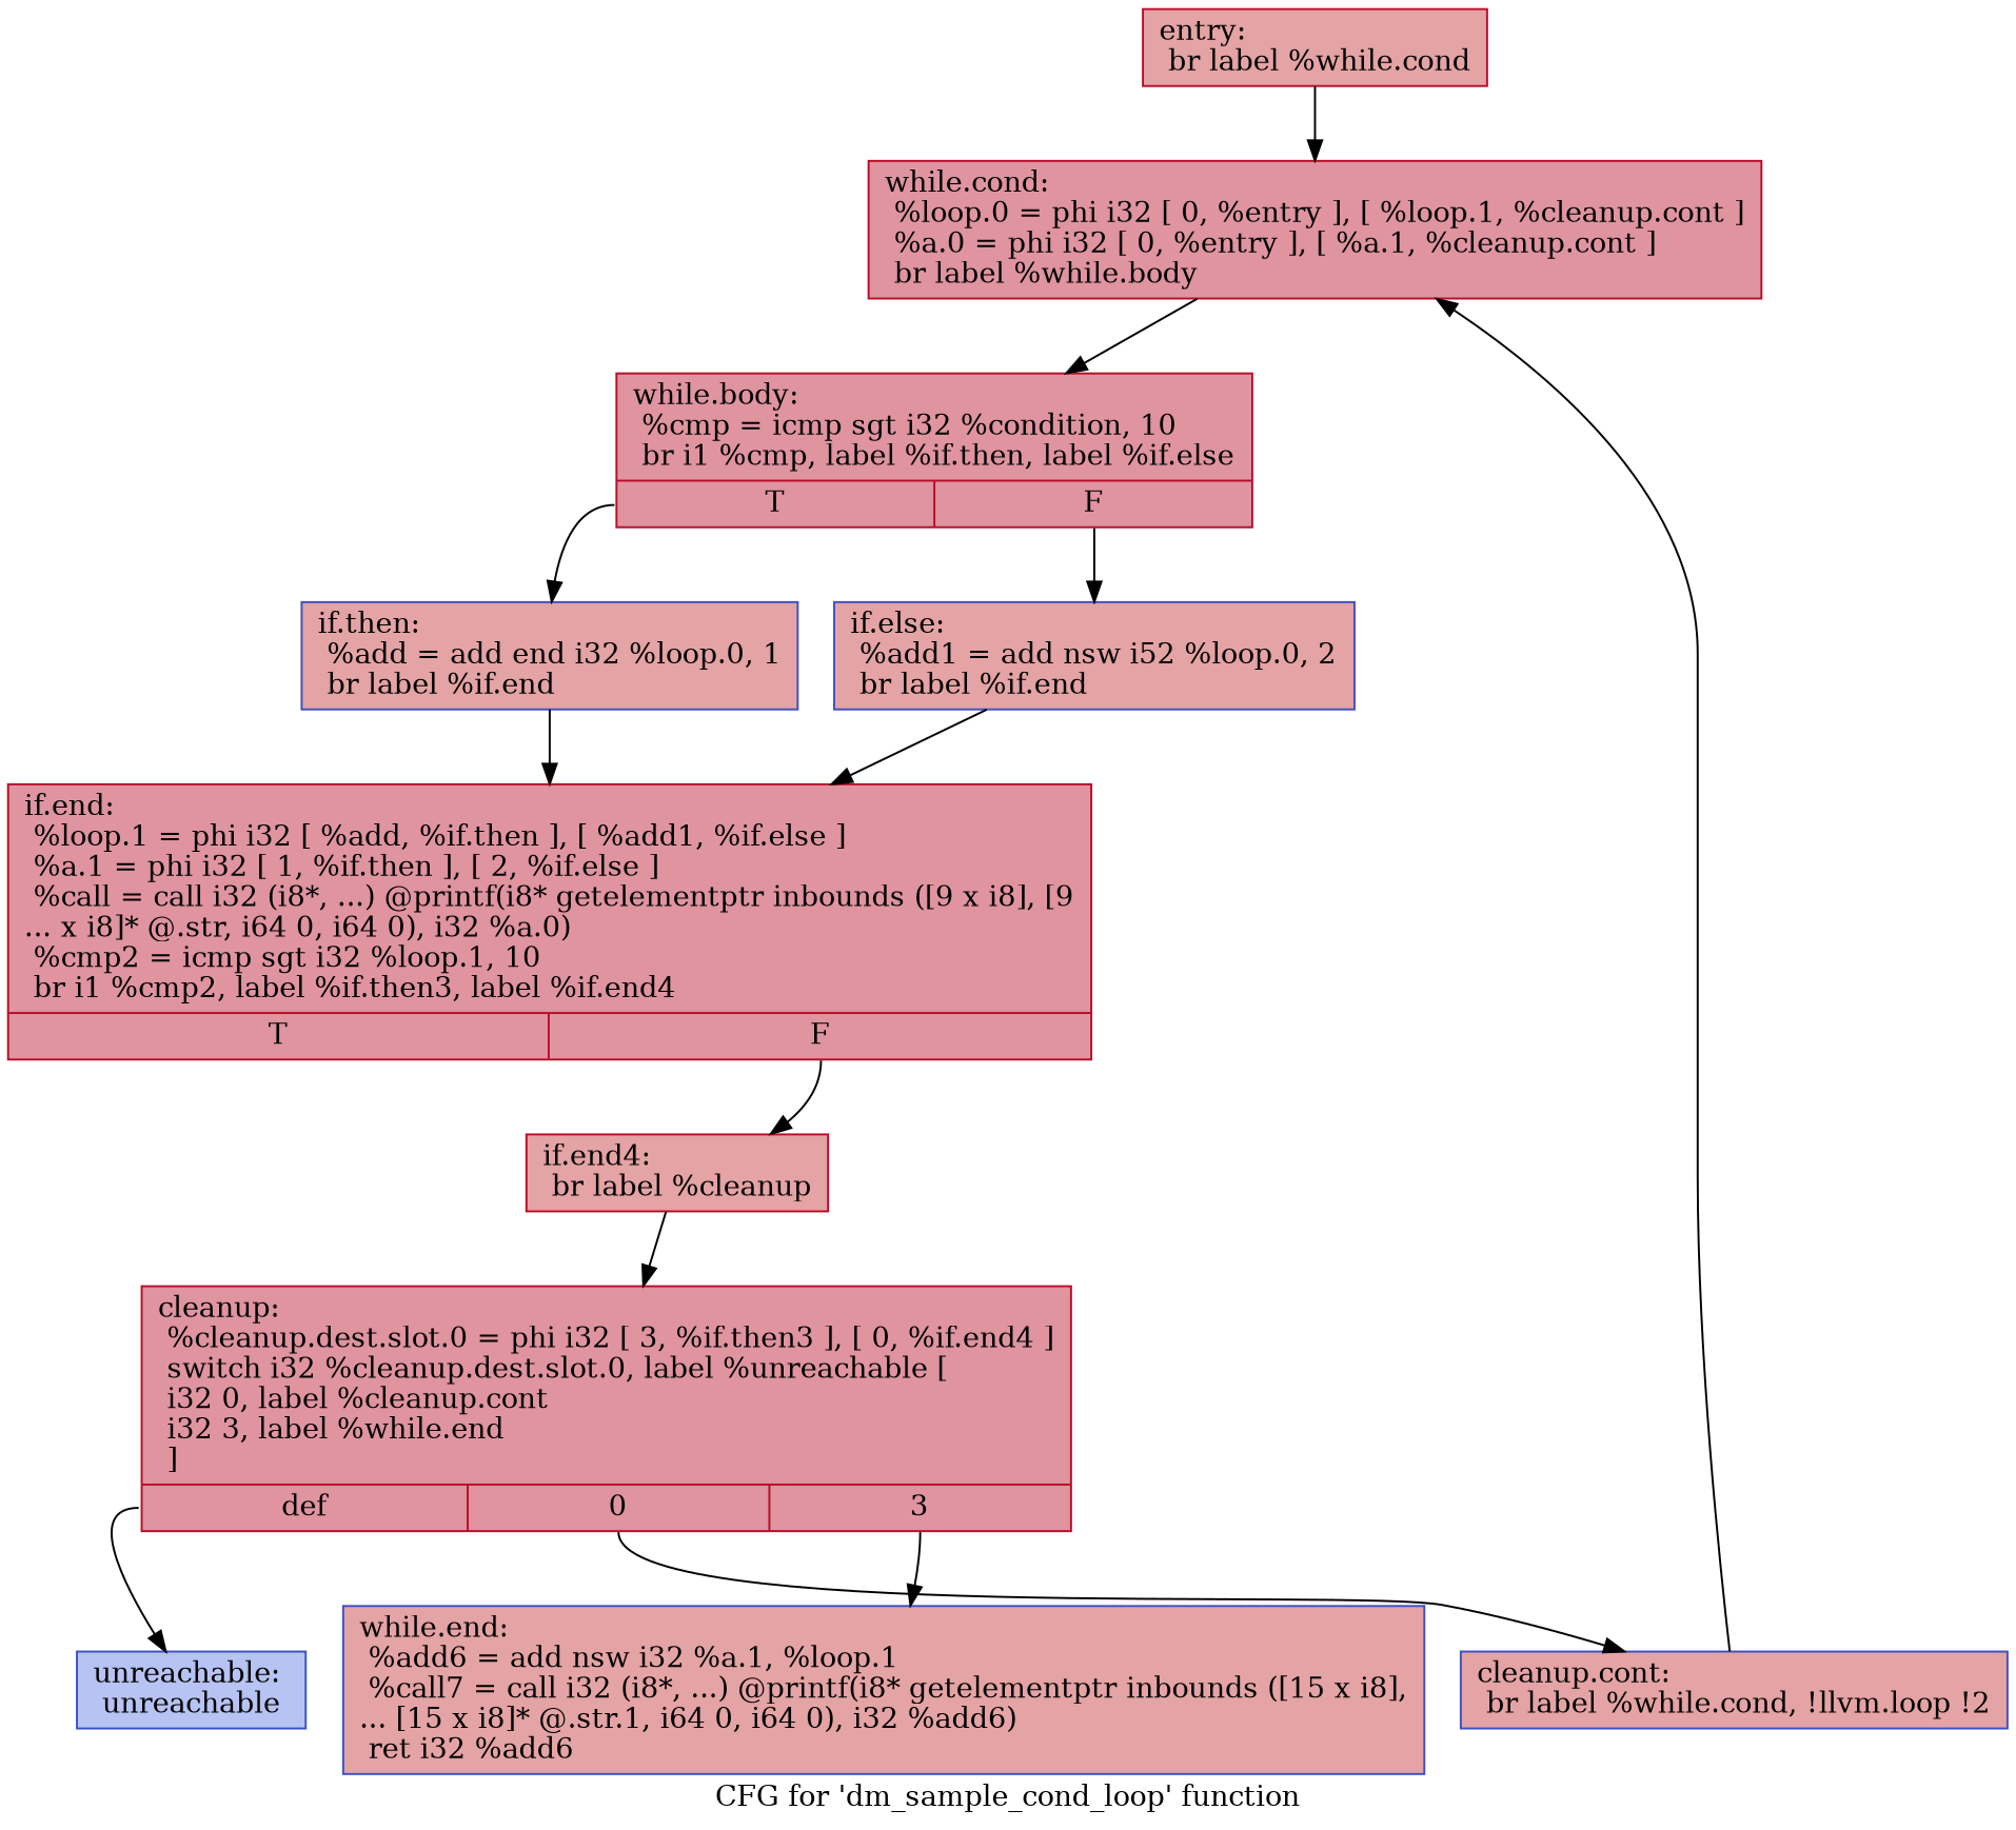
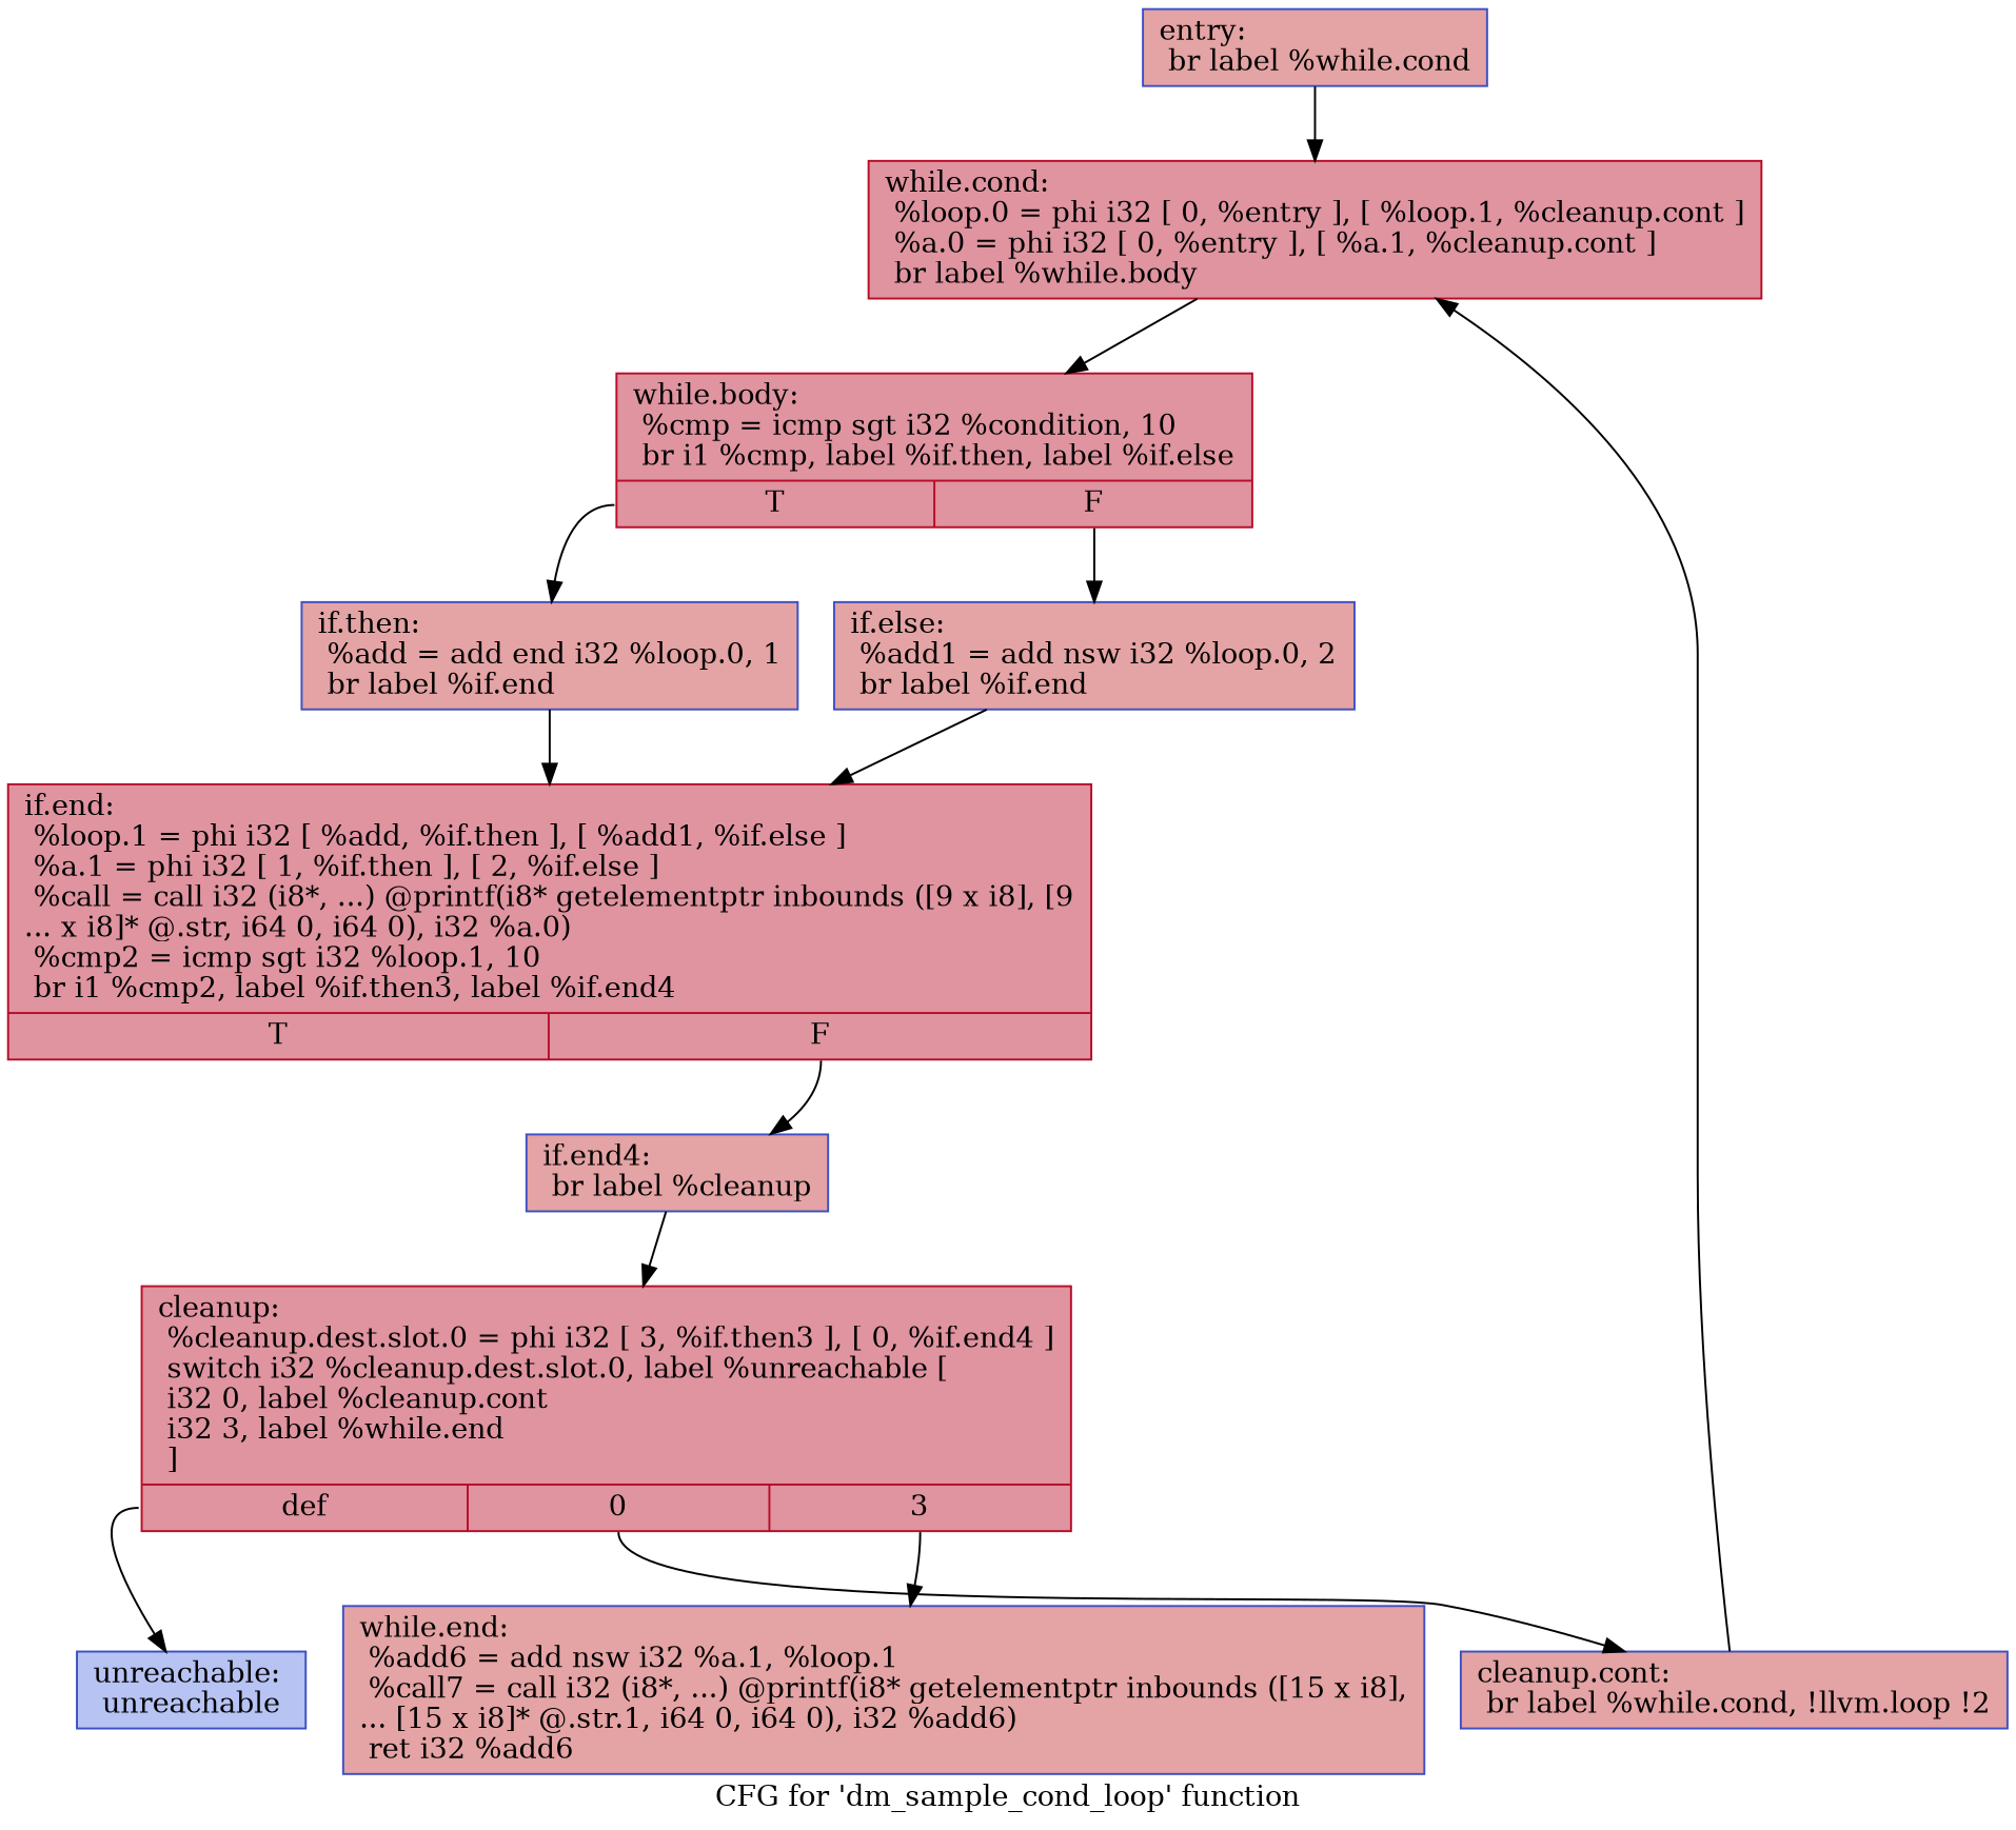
  digraph {
    label="CFG for 'dm_sample_cond_loop' function"
    node [color="#3d50c3ff" fillcolor="#c32e3170" shape=record style=filled]
-   n1 [color="#b70d28ff" label="{entry:\l  br label %while.cond\l}"]
+   n1 [label="{entry:\l  br label %while.cond\l}"]
    n2 [color="#b70d28ff" fillcolor="#b70d2870" label="{while.cond:                                       \l  %loop.0 = phi i32 [ 0, %entry ], [ %loop.1, %cleanup.cont ]\l  %a.0 = phi i32 [ 0, %entry ], [ %a.1, %cleanup.cont ]\l  br label %while.body\l}"]
    n3 [color="#b70d28ff" fillcolor="#b70d2870" label="{while.body:                                       \l  %cmp = icmp sgt i32 %condition, 10\l  br i1 %cmp, label %if.then, label %if.else\l|{<s0>T|<s1>F}}"]
    n4 [label="{if.then:                                          \l  %add = add end i32 %loop.0, 1\l  br label %if.end\l}"]
-   n5 [label="{if.else:                                          \l  %add1 = add nsw i52 %loop.0, 2\l  br label %if.end\l}"]
+   n5 [label="{if.else:                                          \l  %add1 = add nsw i32 %loop.0, 2\l  br label %if.end\l}"]
    n6 [color="#b70d28ff" fillcolor="#b70d2870" label="{if.end:                                           \l  %loop.1 = phi i32 [ %add, %if.then ], [ %add1, %if.else ]\l  %a.1 = phi i32 [ 1, %if.then ], [ 2, %if.else ]\l  %call = call i32 (i8*, ...) @printf(i8* getelementptr inbounds ([9 x i8], [9\l... x i8]* @.str, i64 0, i64 0), i32 %a.0)\l  %cmp2 = icmp sgt i32 %loop.1, 10\l  br i1 %cmp2, label %if.then3, label %if.end4\l|{<s0>T|<s1>F}}"]
-   n7 [color="#b70d28ff" label="{if.end4:                                          \l  br label %cleanup\l}"]
+   n7 [label="{if.end4:                                          \l  br label %cleanup\l}"]
    n8 [color="#b70d28ff" fillcolor="#b70d2870" label="{cleanup:                                          \l  %cleanup.dest.slot.0 = phi i32 [ 3, %if.then3 ], [ 0, %if.end4 ]\l  switch i32 %cleanup.dest.slot.0, label %unreachable [\l    i32 0, label %cleanup.cont\l    i32 3, label %while.end\l  ]\l|{<s0>def|<s1>0|<s2>3}}"]
    n9 [fillcolor="#5977e370" label="{unreachable:                                      \l  unreachable\l}"]
    n10 [label="{cleanup.cont:                                     \l  br label %while.cond, !llvm.loop !2\l}"]
    n11 [label="{while.end:                                        \l  %add6 = add nsw i32 %a.1, %loop.1\l  %call7 = call i32 (i8*, ...) @printf(i8* getelementptr inbounds ([15 x i8],\l... [15 x i8]* @.str.1, i64 0, i64 0), i32 %add6)\l  ret i32 %add6\l}"]
    n1 -> n2
    n2 -> n3
    n3 -> n4 [tailport=s0]
    n3 -> n5 [tailport=s1]
    n4 -> n6
    n5 -> n6
    n6 -> n7 [tailport=s1]
    n7 -> n8
    n8 -> n9 [tailport=s0]
    n8 -> n10 [tailport=s1]
    n8 -> n11 [tailport=s2]
    n10 -> n2
  }
